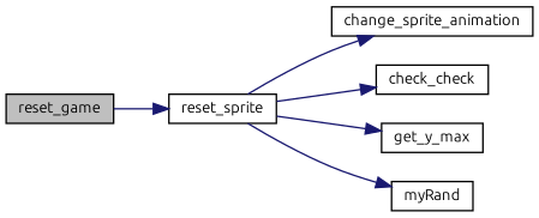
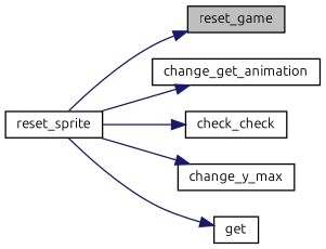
  digraph {
    fontname=Ubuntu
    rankdir=LR
    node [color=black fillcolor=white fontname=Ubuntu fontsize=10 shape=record style=filled]
    edge [color=midnightblue fontname=Ubuntu fontsize=10 labelfontname=Helvetica labelfontsize=10 style=solid]
    n1 [fillcolor=grey75 fontcolor=black height=0.2 label=reset_game width=0.4]
    n2 [height=0.2 label=reset_sprite width=0.4]
-   n3 [height=0.2 label=change_sprite_animation width=0.4]
+   n3 [height=0.2 label=change_get_animation width=0.4]
    n4 [height=0.2 label=check_check width=0.4]
-   n5 [height=0.2 label=get_y_max width=0.4]
-   n6 [height=0.2 label=myRand width=0.4]
-   n1 -> n2
+   n5 [height=0.2 label=change_y_max width=0.4]
+   n6 [height=0.2 label=get width=0.4]
+   n2 -> n1
    n2 -> n3
    n2 -> n4
    n2 -> n5
    n2 -> n6
  }
